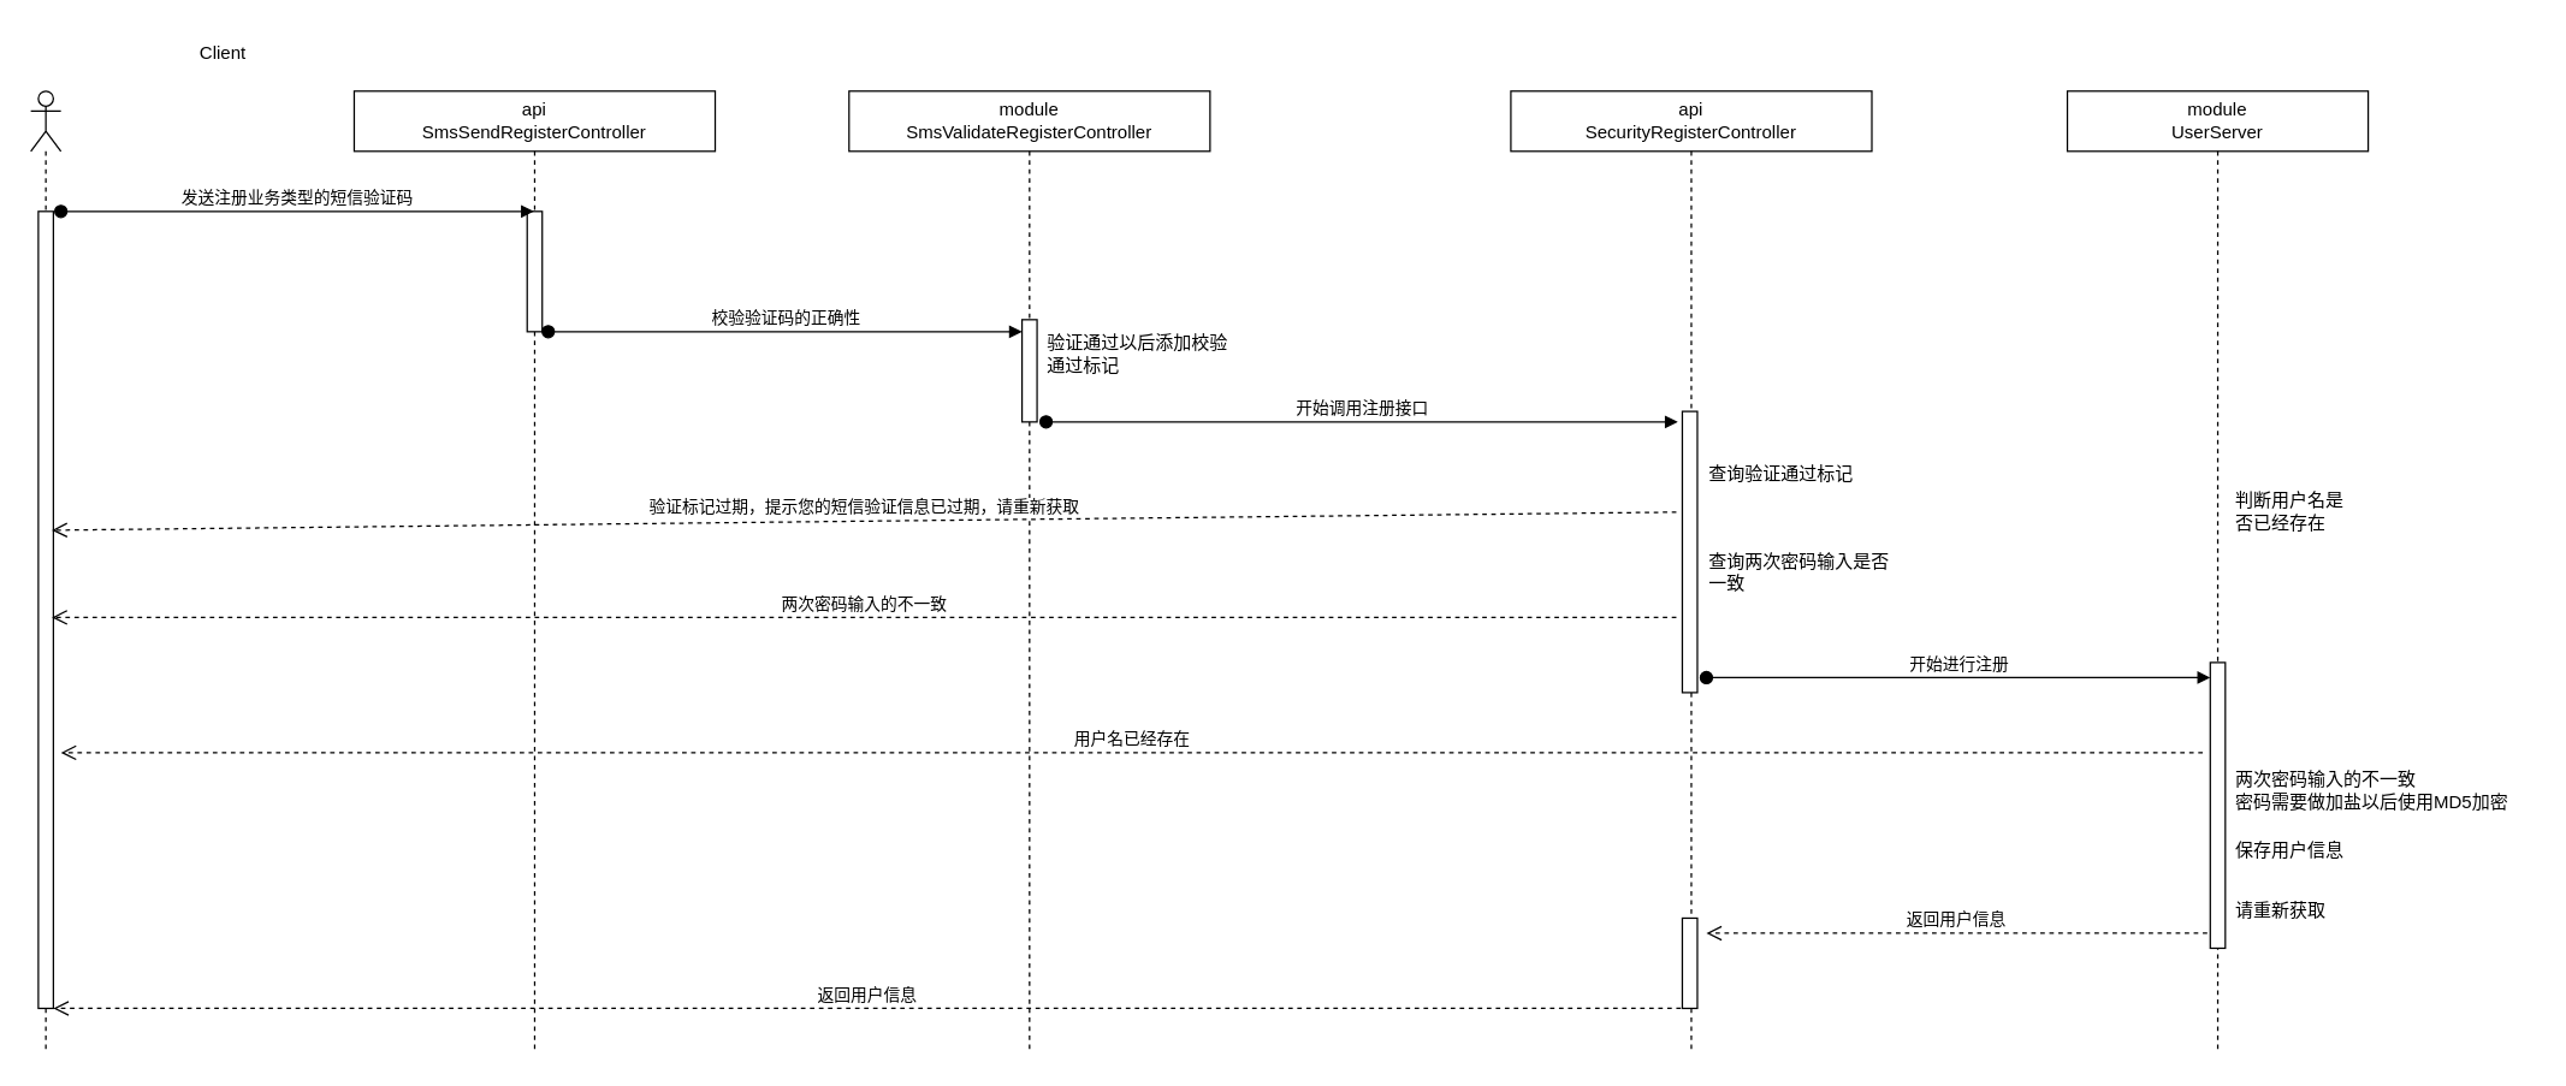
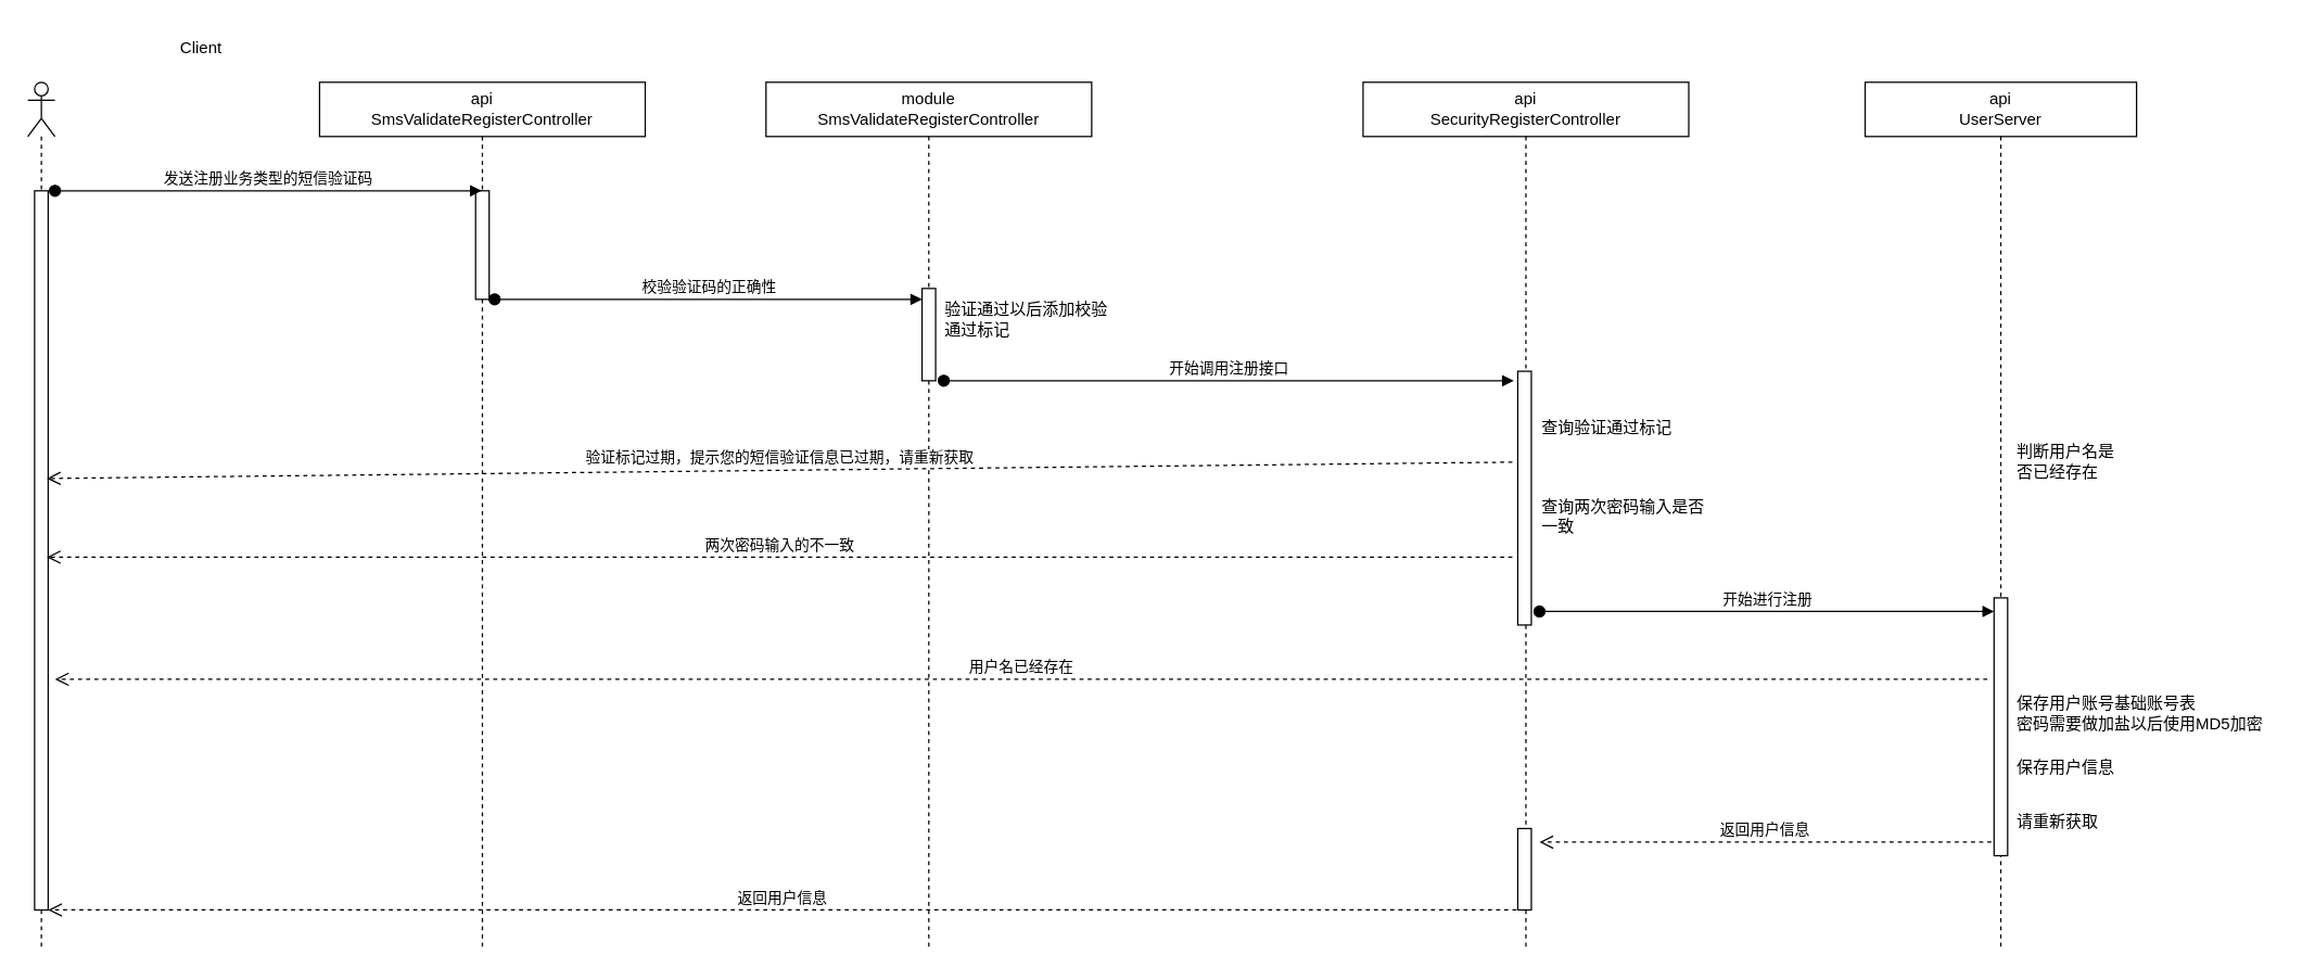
  <mxCell id="0" />
  <mxCell id="1" parent="0" />
- <mxCell id="2" value="api&lt;br&gt;SmsSendRegisterController" style="shape=umlLifeline;perimeter=lifelinePerimeter;whiteSpace=wrap;html=1;container=1;dropTarget=0;collapsible=0;recursiveResize=0;outlineConnect=0;portConstraint=eastwest;newEdgeStyle={&quot;curved&quot;:0,&quot;rounded&quot;:0};" vertex="1" parent="1"><mxGeometry x="235" y="60" width="240" height="640" as="geometry" /></mxCell>
+ <mxCell id="2" value="api&lt;br&gt;SmsValidateRegisterController" style="shape=umlLifeline;perimeter=lifelinePerimeter;whiteSpace=wrap;html=1;container=1;dropTarget=0;collapsible=0;recursiveResize=0;outlineConnect=0;portConstraint=eastwest;newEdgeStyle={&quot;curved&quot;:0,&quot;rounded&quot;:0};" vertex="1" parent="1"><mxGeometry x="235" y="60" width="240" height="640" as="geometry" /></mxCell>
  <mxCell id="3" value="" style="html=1;points=[[0,0,0,0,5],[0,1,0,0,-5],[1,0,0,0,5],[1,1,0,0,-5]];perimeter=orthogonalPerimeter;outlineConnect=0;targetShapes=umlLifeline;portConstraint=eastwest;newEdgeStyle={&quot;curved&quot;:0,&quot;rounded&quot;:0};" vertex="1" parent="2"><mxGeometry x="115" y="80" width="10" height="80" as="geometry" /></mxCell>
  <mxCell id="4" value="" style="shape=umlLifeline;perimeter=lifelinePerimeter;whiteSpace=wrap;html=1;container=1;dropTarget=0;collapsible=0;recursiveResize=0;outlineConnect=0;portConstraint=eastwest;newEdgeStyle={&quot;curved&quot;:0,&quot;rounded&quot;:0};participant=umlActor;" vertex="1" parent="1"><mxGeometry x="20" y="60" width="20" height="640" as="geometry" /></mxCell>
  <mxCell id="5" value="" style="html=1;points=[[0,0,0,0,5],[0,1,0,0,-5],[1,0,0,0,5],[1,1,0,0,-5]];perimeter=orthogonalPerimeter;outlineConnect=0;targetShapes=umlLifeline;portConstraint=eastwest;newEdgeStyle={&quot;curved&quot;:0,&quot;rounded&quot;:0};" vertex="1" parent="4"><mxGeometry x="5" y="80" width="10" height="530" as="geometry" /></mxCell>
- <mxCell id="6" value="module&lt;br&gt;UserServer" style="shape=umlLifeline;perimeter=lifelinePerimeter;whiteSpace=wrap;html=1;container=1;dropTarget=0;collapsible=0;recursiveResize=0;outlineConnect=0;portConstraint=eastwest;newEdgeStyle={&quot;curved&quot;:0,&quot;rounded&quot;:0};" vertex="1" parent="1"><mxGeometry x="1374" y="60" width="200" height="640" as="geometry" /></mxCell>
+ <mxCell id="6" value="api&lt;br&gt;UserServer" style="shape=umlLifeline;perimeter=lifelinePerimeter;whiteSpace=wrap;html=1;container=1;dropTarget=0;collapsible=0;recursiveResize=0;outlineConnect=0;portConstraint=eastwest;newEdgeStyle={&quot;curved&quot;:0,&quot;rounded&quot;:0};" vertex="1" parent="1"><mxGeometry x="1374" y="60" width="200" height="640" as="geometry" /></mxCell>
  <mxCell id="7" value="" style="html=1;points=[[0,0,0,0,5],[0,1,0,0,-5],[1,0,0,0,5],[1,1,0,0,-5]];perimeter=orthogonalPerimeter;outlineConnect=0;targetShapes=umlLifeline;portConstraint=eastwest;newEdgeStyle={&quot;curved&quot;:0,&quot;rounded&quot;:0};" vertex="1" parent="6"><mxGeometry x="95" y="380" width="10" height="190" as="geometry" /></mxCell>
  <mxCell id="8" value="Client" style="text;html=1;strokeColor=none;fillColor=none;align=center;verticalAlign=middle;whiteSpace=wrap;rounded=0;" vertex="1" parent="1"><mxGeometry x="118" y="20" width="60" height="30" as="geometry" /></mxCell>
  <mxCell id="9" value="module&lt;br&gt;SmsValidateRegisterController" style="shape=umlLifeline;perimeter=lifelinePerimeter;whiteSpace=wrap;html=1;container=1;dropTarget=0;collapsible=0;recursiveResize=0;outlineConnect=0;portConstraint=eastwest;newEdgeStyle={&quot;curved&quot;:0,&quot;rounded&quot;:0};" vertex="1" parent="1"><mxGeometry x="564" y="60" width="240" height="640" as="geometry" /></mxCell>
  <mxCell id="10" value="" style="html=1;points=[[0,0,0,0,5],[0,1,0,0,-5],[1,0,0,0,5],[1,1,0,0,-5]];perimeter=orthogonalPerimeter;outlineConnect=0;targetShapes=umlLifeline;portConstraint=eastwest;newEdgeStyle={&quot;curved&quot;:0,&quot;rounded&quot;:0};" vertex="1" parent="9"><mxGeometry x="115" y="152" width="10" height="68" as="geometry" /></mxCell>
  <mxCell id="11" value="api&lt;br&gt;SecurityRegisterController" style="shape=umlLifeline;perimeter=lifelinePerimeter;whiteSpace=wrap;html=1;container=1;dropTarget=0;collapsible=0;recursiveResize=0;outlineConnect=0;portConstraint=eastwest;newEdgeStyle={&quot;curved&quot;:0,&quot;rounded&quot;:0};" vertex="1" parent="1"><mxGeometry x="1004" y="60" width="240" height="640" as="geometry" /></mxCell>
  <mxCell id="12" value="" style="html=1;points=[[0,0,0,0,5],[0,1,0,0,-5],[1,0,0,0,5],[1,1,0,0,-5]];perimeter=orthogonalPerimeter;outlineConnect=0;targetShapes=umlLifeline;portConstraint=eastwest;newEdgeStyle={&quot;curved&quot;:0,&quot;rounded&quot;:0};" vertex="1" parent="11"><mxGeometry x="114" y="213" width="10" height="187" as="geometry" /></mxCell>
  <mxCell id="13" value="" style="html=1;points=[[0,0,0,0,5],[0,1,0,0,-5],[1,0,0,0,5],[1,1,0,0,-5]];perimeter=orthogonalPerimeter;outlineConnect=0;targetShapes=umlLifeline;portConstraint=eastwest;newEdgeStyle={&quot;curved&quot;:0,&quot;rounded&quot;:0};" vertex="1" parent="11"><mxGeometry x="114" y="550" width="10" height="60" as="geometry" /></mxCell>
  <mxCell id="14" value="发送注册业务类型的短信验证码" style="html=1;verticalAlign=bottom;startArrow=oval;startFill=1;endArrow=block;startSize=8;curved=0;rounded=0;" edge="1" parent="1" target="2"><mxGeometry width="60" relative="1" as="geometry"><mxPoint x="40" y="140" as="sourcePoint" /><mxPoint x="100" y="140" as="targetPoint" /></mxGeometry></mxCell>
  <mxCell id="15" value="校验验证码的正确性" style="html=1;verticalAlign=bottom;startArrow=oval;startFill=1;endArrow=block;startSize=8;curved=0;rounded=0;" edge="1" parent="1"><mxGeometry width="60" relative="1" as="geometry"><mxPoint x="364" y="220" as="sourcePoint" /><mxPoint x="679" y="220" as="targetPoint" /></mxGeometry></mxCell>
  <mxCell id="16" value="验证通过以后添加校验通过标记" style="text;html=1;strokeColor=none;fillColor=none;align=left;verticalAlign=middle;whiteSpace=wrap;rounded=0;" vertex="1" parent="1"><mxGeometry x="694" y="220" width="130" height="30" as="geometry" /></mxCell>
  <mxCell id="17" value="开始调用注册接口" style="html=1;verticalAlign=bottom;startArrow=oval;startFill=1;endArrow=block;startSize=8;curved=0;rounded=0;" edge="1" parent="1"><mxGeometry width="60" relative="1" as="geometry"><mxPoint x="695" y="280" as="sourcePoint" /><mxPoint x="1115" y="280" as="targetPoint" /></mxGeometry></mxCell>
  <mxCell id="18" value="验证标记过期，提示您的短信验证信息已过期，请重新获取" style="html=1;verticalAlign=bottom;endArrow=open;dashed=1;endSize=8;curved=0;rounded=0;entryX=0.9;entryY=0.4;entryDx=0;entryDy=0;entryPerimeter=0;" edge="1" parent="1" target="5"><mxGeometry relative="1" as="geometry"><mxPoint x="1114" y="340" as="sourcePoint" /><mxPoint x="164" y="340" as="targetPoint" /><mxPoint as="offset" /></mxGeometry></mxCell>
  <mxCell id="19" value="查询验证通过标记" style="text;html=1;strokeColor=none;fillColor=none;align=left;verticalAlign=middle;whiteSpace=wrap;rounded=0;" vertex="1" parent="1"><mxGeometry x="1134" y="300" width="130" height="30" as="geometry" /></mxCell>
  <mxCell id="20" value="查询两次密码输入是否一致" style="text;html=1;strokeColor=none;fillColor=none;align=left;verticalAlign=middle;whiteSpace=wrap;rounded=0;" vertex="1" parent="1"><mxGeometry x="1134" y="365" width="130" height="30" as="geometry" /></mxCell>
  <mxCell id="21" value="两次密码输入的不一致" style="html=1;verticalAlign=bottom;endArrow=open;dashed=1;endSize=8;curved=0;rounded=0;entryX=0.9;entryY=0.4;entryDx=0;entryDy=0;entryPerimeter=0;" edge="1" parent="1"><mxGeometry relative="1" as="geometry"><mxPoint x="1114" y="410" as="sourcePoint" /><mxPoint x="34" y="410" as="targetPoint" /><mxPoint as="offset" /></mxGeometry></mxCell>
  <mxCell id="22" value="开始进行注册" style="html=1;verticalAlign=bottom;startArrow=oval;startFill=1;endArrow=block;startSize=8;curved=0;rounded=0;" edge="1" parent="1" target="7"><mxGeometry width="60" relative="1" as="geometry"><mxPoint x="1134" y="450" as="sourcePoint" /><mxPoint x="1464" y="450" as="targetPoint" /></mxGeometry></mxCell>
  <mxCell id="23" value="判断用户名是否已经存在" style="text;html=1;strokeColor=none;fillColor=none;align=left;verticalAlign=middle;whiteSpace=wrap;rounded=0;" vertex="1" parent="1"><mxGeometry x="1484" y="325" width="80" height="30" as="geometry" /></mxCell>
  <mxCell id="24" value="用户名已经存在" style="html=1;verticalAlign=bottom;endArrow=open;dashed=1;endSize=8;curved=0;rounded=0;entryX=0.9;entryY=0.4;entryDx=0;entryDy=0;entryPerimeter=0;" edge="1" parent="1"><mxGeometry relative="1" as="geometry"><mxPoint x="1464" y="500" as="sourcePoint" /><mxPoint x="40" y="500" as="targetPoint" /><mxPoint as="offset" /></mxGeometry></mxCell>
- <mxCell id="25" value="两次密码输入的不一致&lt;br&gt;密码需要做加盐以后使用MD5加密" style="text;html=1;strokeColor=none;fillColor=none;align=left;verticalAlign=middle;whiteSpace=wrap;rounded=0;" vertex="1" parent="1"><mxGeometry x="1484" y="510" width="200" height="30" as="geometry" /></mxCell>
+ <mxCell id="25" value="保存用户账号基础账号表&lt;br&gt;密码需要做加盐以后使用MD5加密" style="text;html=1;strokeColor=none;fillColor=none;align=left;verticalAlign=middle;whiteSpace=wrap;rounded=0;" vertex="1" parent="1"><mxGeometry x="1484" y="510" width="200" height="30" as="geometry" /></mxCell>
  <mxCell id="26" value="保存用户信息" style="text;html=1;strokeColor=none;fillColor=none;align=left;verticalAlign=middle;whiteSpace=wrap;rounded=0;" vertex="1" parent="1"><mxGeometry x="1484" y="550" width="200" height="30" as="geometry" /></mxCell>
  <mxCell id="27" value="请重新获取" style="text;html=1;strokeColor=none;fillColor=none;align=left;verticalAlign=middle;whiteSpace=wrap;rounded=0;" vertex="1" parent="1"><mxGeometry x="1484" y="589.5" width="200" height="30" as="geometry" /></mxCell>
  <mxCell id="28" value="返回用户信息" style="html=1;verticalAlign=bottom;endArrow=open;dashed=1;endSize=8;curved=0;rounded=0;" edge="1" parent="1"><mxGeometry relative="1" as="geometry"><mxPoint x="1467" y="620" as="sourcePoint" /><mxPoint x="1134" y="620" as="targetPoint" /><mxPoint as="offset" /></mxGeometry></mxCell>
  <mxCell id="29" value="返回用户信息" style="html=1;verticalAlign=bottom;endArrow=open;dashed=1;endSize=8;curved=0;rounded=0;" edge="1" parent="1" target="5"><mxGeometry relative="1" as="geometry"><mxPoint x="1117" y="670" as="sourcePoint" /><mxPoint x="44" y="670" as="targetPoint" /><mxPoint as="offset" /></mxGeometry></mxCell>
